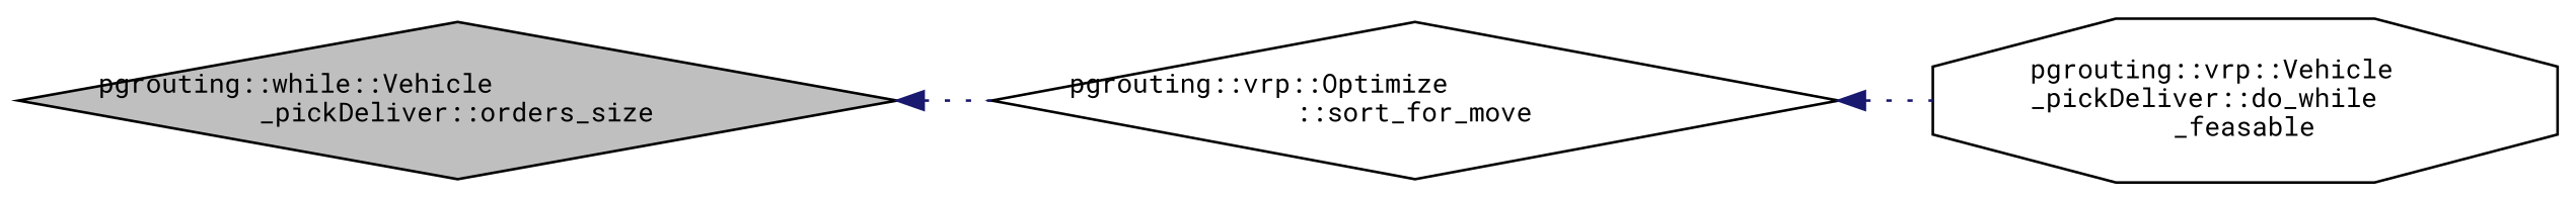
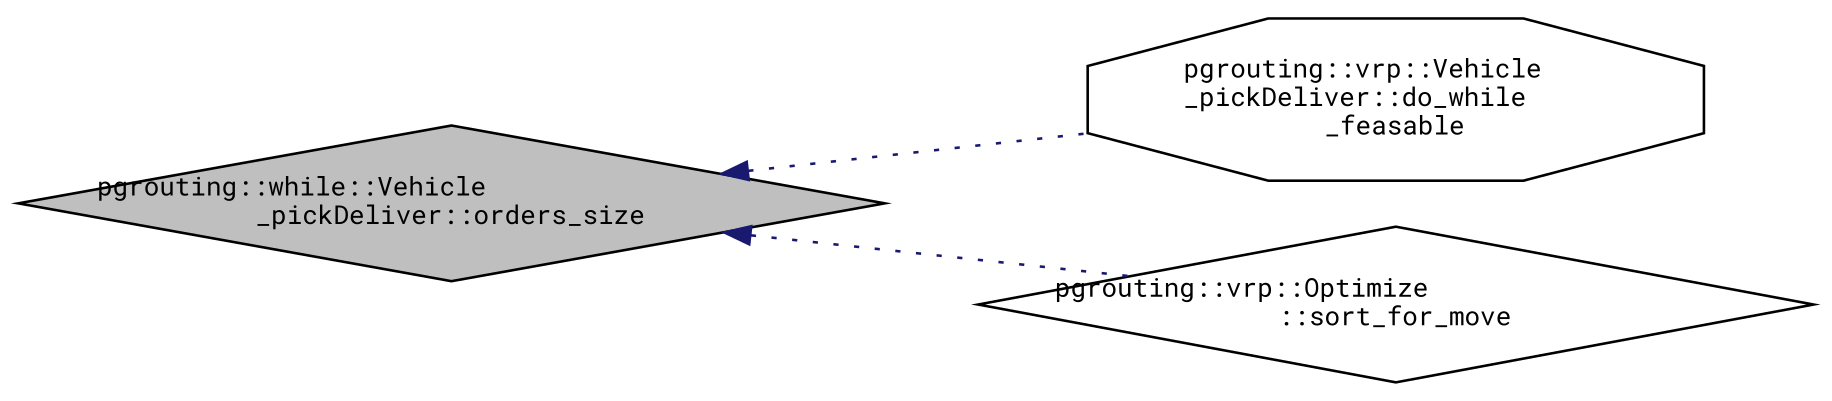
  digraph {
    fontname="Roboto Mono"
    rankdir=LR
    node [color=black fillcolor=white fontname="Roboto Mono" fontsize=10 shape=diamond style=filled]
    edge [color=midnightblue dir=back fontname="Roboto Mono" fontsize=10 labelfontname=Helvetica labelfontsize=10 style=dotted]
    n1 [fillcolor=grey75 fontcolor=black height=0.2 label="pgrouting::while::Vehicle\l_pickDeliver::orders_size" width=0.4]
    n2 [height=0.2 label="pgrouting::vrp::Vehicle\l_pickDeliver::do_while\l_feasable" shape=octagon width=0.4]
    n3 [height=0.2 label="pgrouting::vrp::Optimize\l::sort_for_move" width=0.4]
-   n3 -> n2
+   n1 -> n2
    n1 -> n3
  }
